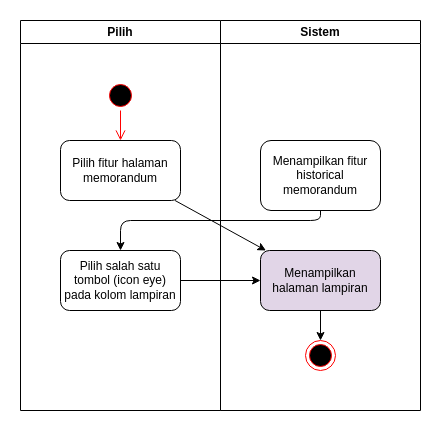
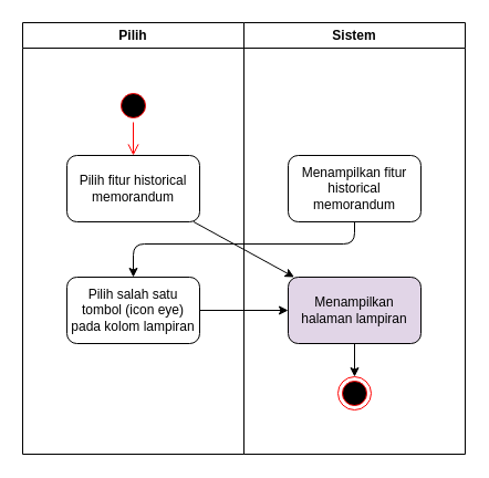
  <mxCell id="0" />
  <mxCell id="1" parent="0" />
  <mxCell id="2" value="Pilih" style="swimlane;whiteSpace=wrap;html=1;" vertex="1" parent="1"><mxGeometry x="20" y="20" width="200" height="390" as="geometry" /></mxCell>
  <mxCell id="3" value="" style="ellipse;html=1;shape=startState;fillColor=#000000;strokeColor=#ff0000;" vertex="1" parent="2"><mxGeometry x="85" y="60" width="30" height="30" as="geometry" /></mxCell>
  <mxCell id="4" value="" style="edgeStyle=orthogonalEdgeStyle;html=1;verticalAlign=bottom;endArrow=open;endSize=8;strokeColor=#ff0000;" edge="1" source="3" parent="2" target="5"><mxGeometry relative="1" as="geometry"><mxPoint x="100" y="150" as="targetPoint" /></mxGeometry></mxCell>
- <mxCell id="5" value="Pilih fitur halaman memorandum" style="rounded=1;whiteSpace=wrap;html=1;" vertex="1" parent="2"><mxGeometry x="40" y="120" width="120" height="60" as="geometry" /></mxCell>
+ <mxCell id="5" value="Pilih fitur historical memorandum" style="rounded=1;whiteSpace=wrap;html=1;" vertex="1" parent="2"><mxGeometry x="40" y="120" width="120" height="60" as="geometry" /></mxCell>
  <mxCell id="6" value="Pilih salah satu tombol (icon eye) pada kolom lampiran" style="rounded=1;whiteSpace=wrap;html=1;" vertex="1" parent="2"><mxGeometry x="40" y="230" width="120" height="60" as="geometry" /></mxCell>
  <mxCell id="7" value="Sistem" style="swimlane;whiteSpace=wrap;html=1;" vertex="1" parent="1"><mxGeometry x="220" y="20" width="200" height="390" as="geometry" /></mxCell>
- <mxCell id="8" value="Menampilkan fitur historical memorandum" style="rounded=1;whiteSpace=wrap;html=1;" vertex="1" parent="7"><mxGeometry x="40" y="120" width="120" height="70" as="geometry" /></mxCell>
+ <mxCell id="8" value="Menampilkan fitur historical memorandum" style="rounded=1;whiteSpace=wrap;html=1;" vertex="1" parent="7"><mxGeometry x="40" y="120" width="120" height="60" as="geometry" /></mxCell>
  <mxCell id="9" value="" style="edgeStyle=none;html=1;" edge="1" parent="7" source="10" target="11"><mxGeometry relative="1" as="geometry" /></mxCell>
  <mxCell id="10" value="Menampilkan halaman lampiran" style="rounded=1;whiteSpace=wrap;html=1;fillColor=#e1d5e7;" vertex="1" parent="7"><mxGeometry x="40" y="230" width="120" height="60" as="geometry" /></mxCell>
  <mxCell id="11" value="" style="ellipse;html=1;shape=endState;fillColor=#000000;strokeColor=#ff0000;" vertex="1" parent="7"><mxGeometry x="85" y="320" width="30" height="30" as="geometry" /></mxCell>
  <mxCell id="12" value="" style="edgeStyle=none;html=1;" edge="1" parent="1" source="5" target="10"><mxGeometry relative="1" as="geometry" /></mxCell>
  <mxCell id="13" value="" style="edgeStyle=none;html=1;entryX=0.5;entryY=0;entryDx=0;entryDy=0;exitX=0.5;exitY=1;exitDx=0;exitDy=0;" edge="1" parent="1" source="8" target="6"><mxGeometry relative="1" as="geometry"><Array as="points"><mxPoint x="320" y="220" /><mxPoint x="120" y="220" /></Array></mxGeometry></mxCell>
  <mxCell id="14" value="" style="edgeStyle=none;html=1;" edge="1" parent="1" source="6" target="10"><mxGeometry relative="1" as="geometry" /></mxCell>
